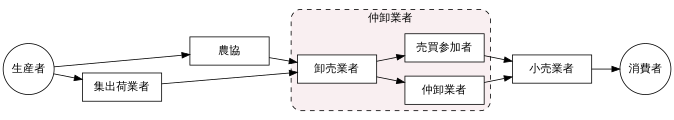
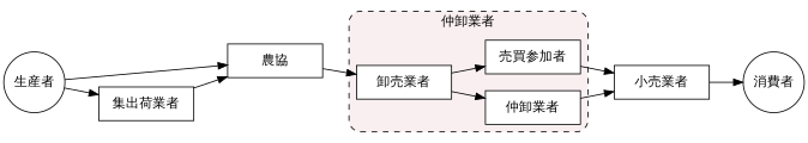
  digraph {
    fontname="JetBrains Mono"
    rankdir=LR
    node [fillcolor=white fixedsize=false fontname="JetBrains Mono" shape=box style=filled]
    edge [fontname="JetBrains Mono"]
    "仲卸業者" [width=1.4]
    "売買参加者" [width=1.4]
    "卸売業者" [width=1.4]
    "小売業者" [width=1.4]
    "農協" [width=1.4]
    "集出荷業者" [width=1.4]
    "消費者" [shape=circle width=0.9]
    "生産者" [shape=circle width=0.9]
    subgraph cluster_1 {
      bgcolor="#F9EFF1"
      label="仲卸業者"
      style="dashed,rounded"
      "卸売業者"
      subgraph sub_2 {
        bgcolor="#F9EFF1"
        label="卸売市場"
        style="dashed,rounded"
        subgraph sub_3 {
          bgcolor="#F9EFF1"
          label="卸売市場"
          rank=same
          style="dashed,rounded"
          "仲卸業者"
          "売買参加者"
        }
      }
    }
    "仲卸業者" -> "小売業者"
    "売買参加者" -> "小売業者"
    "卸売業者" -> "仲卸業者"
    "卸売業者" -> "売買参加者"
    "小売業者" -> "消費者"
    "農協" -> "卸売業者"
-   "集出荷業者" -> "卸売業者"
+   "集出荷業者" -> "農協"
    "生産者" -> "農協"
    "生産者" -> "集出荷業者"
  }
